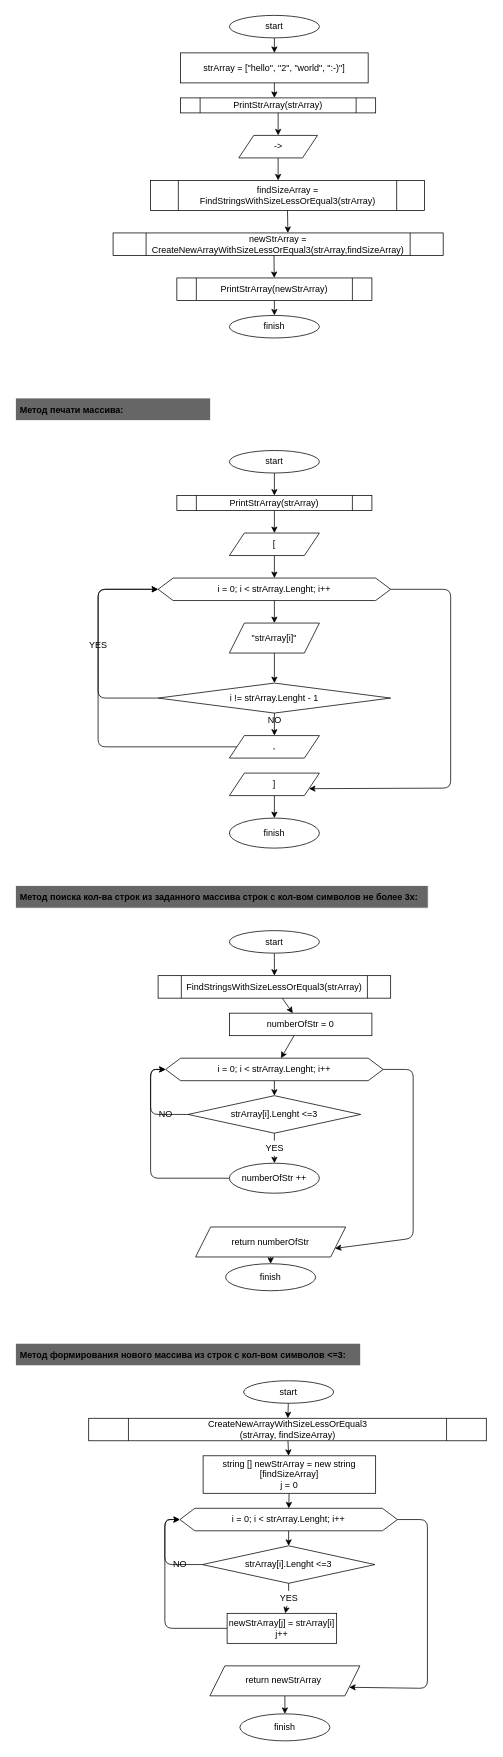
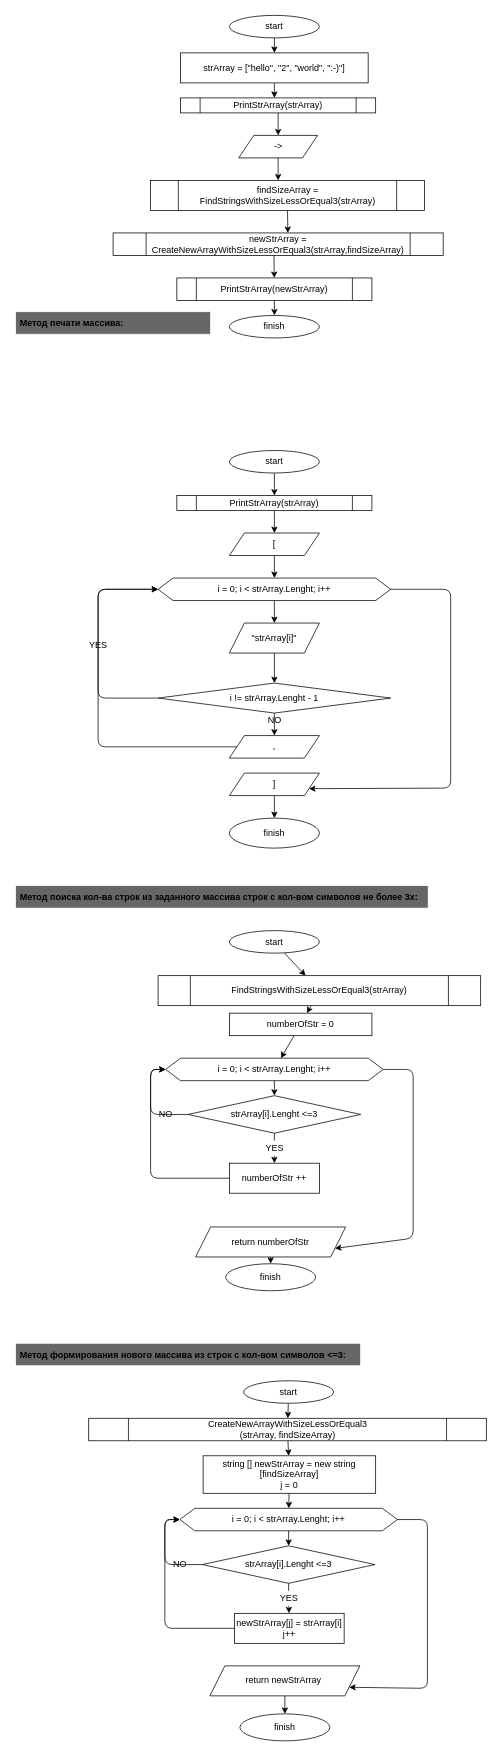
  <mxCell id="0" />
  <mxCell id="1" parent="0" />
  <mxCell id="2" value="" style="edgeStyle=none;html=1;" edge="1" parent="1" source="3" target="8"><mxGeometry relative="1" as="geometry" /></mxCell>
  <mxCell id="3" value="start" style="ellipse;whiteSpace=wrap;html=1;" vertex="1" parent="1"><mxGeometry x="305" y="20" width="120" height="30" as="geometry" /></mxCell>
  <mxCell id="4" style="edgeStyle=none;html=1;" edge="1" parent="1" source="6"><mxGeometry relative="1" as="geometry"><mxPoint x="370" y="130" as="targetPoint" /></mxGeometry></mxCell>
  <mxCell id="5" value="" style="edgeStyle=none;html=1;entryX=0.5;entryY=0;entryDx=0;entryDy=0;" edge="1" parent="1" source="6" target="10"><mxGeometry relative="1" as="geometry" /></mxCell>
  <mxCell id="6" value="PrintStrArray(strArray)" style="shape=process;whiteSpace=wrap;html=1;backgroundOutline=1;" vertex="1" parent="1"><mxGeometry x="240" y="130" width="260" height="20" as="geometry" /></mxCell>
  <mxCell id="7" value="" style="edgeStyle=none;html=1;" edge="1" parent="1" source="8"><mxGeometry relative="1" as="geometry"><mxPoint x="365" y="130" as="targetPoint" /></mxGeometry></mxCell>
  <mxCell id="8" value="&lt;span&gt;strArray = [&quot;hello&quot;, &quot;2&quot;, &quot;world&quot;, &quot;:-)&quot;]&lt;/span&gt;" style="rounded=0;whiteSpace=wrap;html=1;" vertex="1" parent="1"><mxGeometry x="240" y="70" width="250" height="40" as="geometry" /></mxCell>
  <mxCell id="9" value="" style="edgeStyle=none;html=1;" edge="1" parent="1" source="10"><mxGeometry relative="1" as="geometry"><mxPoint x="370" y="240" as="targetPoint" /></mxGeometry></mxCell>
  <mxCell id="10" value="-&amp;gt;" style="shape=parallelogram;perimeter=parallelogramPerimeter;whiteSpace=wrap;html=1;fixedSize=1;" vertex="1" parent="1"><mxGeometry x="317.5" y="180" width="105" height="30" as="geometry" /></mxCell>
  <mxCell id="11" value="" style="edgeStyle=none;html=1;exitX=0.5;exitY=1;exitDx=0;exitDy=0;" edge="1" parent="1" source="12"><mxGeometry relative="1" as="geometry"><mxPoint x="383" y="310" as="targetPoint" /><Array as="points"><mxPoint x="383" y="310" /></Array></mxGeometry></mxCell>
  <mxCell id="12" value="findSizeArray = FindStringsWithSizeLessOrEqual3(strArray)" style="shape=process;whiteSpace=wrap;html=1;backgroundOutline=1;" vertex="1" parent="1"><mxGeometry x="200" y="240" width="365" height="40" as="geometry" /></mxCell>
  <mxCell id="13" value="newStrArray = CreateNewArrayWithSizeLessOrEqual3(strArray,findSizeArray)" style="shape=process;whiteSpace=wrap;html=1;backgroundOutline=1;" vertex="1" parent="1"><mxGeometry x="150" y="310" width="440" height="30" as="geometry" /></mxCell>
  <mxCell id="14" value="" style="edgeStyle=none;html=1;" edge="1" parent="1" source="15" target="16"><mxGeometry relative="1" as="geometry" /></mxCell>
  <mxCell id="15" value="PrintStrArray(newStrArray)" style="shape=process;whiteSpace=wrap;html=1;backgroundOutline=1;" vertex="1" parent="1"><mxGeometry x="235" y="370" width="260" height="30" as="geometry" /></mxCell>
  <mxCell id="16" value="finish" style="ellipse;whiteSpace=wrap;html=1;" vertex="1" parent="1"><mxGeometry x="305" y="420" width="120" height="30" as="geometry" /></mxCell>
  <mxCell id="17" value="" style="edgeStyle=none;html=1;" edge="1" parent="1"><mxGeometry relative="1" as="geometry"><mxPoint x="364.5" y="340" as="sourcePoint" /><mxPoint x="364.8" y="370" as="targetPoint" /></mxGeometry></mxCell>
- <mxCell id="18" value="Метод печати массива:" style="text;strokeColor=#FFFFFF;fillColor=#666666;align=left;verticalAlign=middle;spacingLeft=4;spacingRight=4;overflow=hidden;points=[[0,0.5],[1,0.5]];portConstraint=eastwest;rotatable=0;fontStyle=1" vertex="1" parent="1"><mxGeometry x="20" y="530" width="260" height="30" as="geometry" /></mxCell>
+ <mxCell id="18" value="Метод печати массива:" style="text;strokeColor=#FFFFFF;fillColor=#666666;align=left;verticalAlign=middle;spacingLeft=4;spacingRight=4;overflow=hidden;points=[[0,0.5],[1,0.5]];portConstraint=eastwest;rotatable=0;fontStyle=1" vertex="1" parent="1"><mxGeometry x="20" y="415" width="260" height="30" as="geometry" /></mxCell>
  <mxCell id="19" value="" style="edgeStyle=none;html=1;" edge="1" parent="1" source="20"><mxGeometry relative="1" as="geometry"><mxPoint x="365" y="660" as="targetPoint" /></mxGeometry></mxCell>
  <mxCell id="20" value="start" style="ellipse;whiteSpace=wrap;html=1;" vertex="1" parent="1"><mxGeometry x="305" y="600" width="120" height="30" as="geometry" /></mxCell>
  <mxCell id="21" value="" style="edgeStyle=none;html=1;" edge="1" parent="1" source="22" target="24"><mxGeometry relative="1" as="geometry" /></mxCell>
  <mxCell id="22" value="PrintStrArray(strArray)" style="shape=process;whiteSpace=wrap;html=1;backgroundOutline=1;" vertex="1" parent="1"><mxGeometry x="235" y="660" width="260" height="20" as="geometry" /></mxCell>
  <mxCell id="23" value="" style="edgeStyle=none;html=1;" edge="1" parent="1" source="24" target="27"><mxGeometry relative="1" as="geometry" /></mxCell>
  <mxCell id="24" value="[" style="shape=parallelogram;perimeter=parallelogramPerimeter;whiteSpace=wrap;html=1;fixedSize=1;" vertex="1" parent="1"><mxGeometry x="305" y="710" width="120" height="30" as="geometry" /></mxCell>
  <mxCell id="25" value="" style="edgeStyle=none;html=1;" edge="1" parent="1" source="27" target="29"><mxGeometry relative="1" as="geometry" /></mxCell>
  <mxCell id="26" style="edgeStyle=none;html=1;exitX=1;exitY=0.5;exitDx=0;exitDy=0;entryX=1;entryY=0.75;entryDx=0;entryDy=0;" edge="1" parent="1" source="27" target="38"><mxGeometry relative="1" as="geometry"><mxPoint x="420" y="1050" as="targetPoint" /><Array as="points"><mxPoint x="600" y="785" /><mxPoint x="600" y="1050" /></Array></mxGeometry></mxCell>
  <mxCell id="27" value="i = 0; i &amp;lt; strArray.Lenght; i++" style="shape=hexagon;perimeter=hexagonPerimeter2;whiteSpace=wrap;html=1;fixedSize=1;" vertex="1" parent="1"><mxGeometry x="210" y="770" width="310" height="30" as="geometry" /></mxCell>
  <mxCell id="28" value="" style="edgeStyle=none;html=1;" edge="1" parent="1" source="29" target="32"><mxGeometry relative="1" as="geometry" /></mxCell>
  <mxCell id="29" value="&quot;strArray[i]&quot;" style="shape=parallelogram;perimeter=parallelogramPerimeter;whiteSpace=wrap;html=1;fixedSize=1;" vertex="1" parent="1"><mxGeometry x="305" y="830" width="120" height="40" as="geometry" /></mxCell>
  <mxCell id="30" value="" style="edgeStyle=none;html=1;" edge="1" parent="1" source="32" target="34"><mxGeometry relative="1" as="geometry" /></mxCell>
  <mxCell id="31" style="edgeStyle=none;html=1;exitX=0;exitY=0.5;exitDx=0;exitDy=0;entryX=0;entryY=0.5;entryDx=0;entryDy=0;" edge="1" parent="1" source="32" target="27"><mxGeometry relative="1" as="geometry"><Array as="points"><mxPoint x="130" y="930" /><mxPoint x="130" y="785" /></Array></mxGeometry></mxCell>
  <mxCell id="32" value="i != strArray.Lenght - 1" style="rhombus;whiteSpace=wrap;html=1;" vertex="1" parent="1"><mxGeometry x="210" y="910" width="310" height="40" as="geometry" /></mxCell>
  <mxCell id="33" style="edgeStyle=none;html=1;exitX=0;exitY=0.5;exitDx=0;exitDy=0;entryX=0;entryY=0.5;entryDx=0;entryDy=0;" edge="1" parent="1" source="34" target="27"><mxGeometry relative="1" as="geometry"><Array as="points"><mxPoint x="130" y="995" /><mxPoint x="130" y="880" /><mxPoint x="130" y="785" /></Array></mxGeometry></mxCell>
  <mxCell id="34" value="," style="shape=parallelogram;perimeter=parallelogramPerimeter;whiteSpace=wrap;html=1;fixedSize=1;" vertex="1" parent="1"><mxGeometry x="305" y="980" width="120" height="30" as="geometry" /></mxCell>
  <mxCell id="35" value="YES" style="text;html=1;align=center;verticalAlign=middle;resizable=0;points=[];autosize=1;strokeColor=none;fillColor=none;" vertex="1" parent="1"><mxGeometry x="110" y="850" width="40" height="20" as="geometry" /></mxCell>
  <mxCell id="36" value="NO" style="text;html=1;align=center;verticalAlign=middle;resizable=0;points=[];autosize=1;strokeColor=none;fillColor=none;" vertex="1" parent="1"><mxGeometry x="350" y="950" width="30" height="20" as="geometry" /></mxCell>
  <mxCell id="37" value="" style="edgeStyle=none;html=1;" edge="1" parent="1" source="38" target="39"><mxGeometry relative="1" as="geometry" /></mxCell>
  <mxCell id="38" value="]" style="shape=parallelogram;perimeter=parallelogramPerimeter;whiteSpace=wrap;html=1;fixedSize=1;" vertex="1" parent="1"><mxGeometry x="305" y="1030" width="120" height="30" as="geometry" /></mxCell>
  <mxCell id="39" value="finish" style="ellipse;whiteSpace=wrap;html=1;" vertex="1" parent="1"><mxGeometry x="305" y="1090" width="120" height="40" as="geometry" /></mxCell>
  <mxCell id="40" value="Метод поиска кол-ва строк из заданного массива строк с кол-вом символов не более 3х:" style="text;strokeColor=#FFFFFF;fillColor=#666666;align=left;verticalAlign=middle;spacingLeft=4;spacingRight=4;overflow=hidden;points=[[0,0.5],[1,0.5]];portConstraint=eastwest;rotatable=0;fontStyle=1" vertex="1" parent="1"><mxGeometry x="20" y="1180" width="550" height="30" as="geometry" /></mxCell>
  <mxCell id="41" value="" style="edgeStyle=none;html=1;" edge="1" parent="1" source="42" target="44"><mxGeometry relative="1" as="geometry" /></mxCell>
  <mxCell id="42" value="start" style="ellipse;whiteSpace=wrap;html=1;" vertex="1" parent="1"><mxGeometry x="305" y="1240" width="120" height="30" as="geometry" /></mxCell>
  <mxCell id="43" value="" style="edgeStyle=none;html=1;" edge="1" parent="1" source="44" target="46"><mxGeometry relative="1" as="geometry" /></mxCell>
- <mxCell id="44" value="&lt;span&gt;FindStringsWithSizeLessOrEqual3(strArray)&lt;/span&gt;" style="shape=process;whiteSpace=wrap;html=1;backgroundOutline=1;" vertex="1" parent="1"><mxGeometry x="210" y="1300" width="310" height="30" as="geometry" /></mxCell>
+ <mxCell id="44" value="&lt;span&gt;FindStringsWithSizeLessOrEqual3(strArray)&lt;/span&gt;" style="shape=process;whiteSpace=wrap;html=1;backgroundOutline=1;" vertex="1" parent="1"><mxGeometry x="210" y="1300" width="430" height="40" as="geometry" /></mxCell>
  <mxCell id="45" value="" style="edgeStyle=none;html=1;" edge="1" parent="1" source="46" target="49"><mxGeometry relative="1" as="geometry" /></mxCell>
  <mxCell id="46" value="numberOfStr = 0" style="whiteSpace=wrap;html=1;" vertex="1" parent="1"><mxGeometry x="305" y="1350" width="190" height="30" as="geometry" /></mxCell>
  <mxCell id="47" value="" style="edgeStyle=none;html=1;" edge="1" parent="1" source="49" target="52"><mxGeometry relative="1" as="geometry" /></mxCell>
  <mxCell id="48" style="edgeStyle=none;html=1;exitX=1;exitY=0.5;exitDx=0;exitDy=0;entryX=1;entryY=0.75;entryDx=0;entryDy=0;" edge="1" parent="1" source="49" target="59"><mxGeometry relative="1" as="geometry"><Array as="points"><mxPoint x="550" y="1425" /><mxPoint x="550" y="1650" /></Array></mxGeometry></mxCell>
  <mxCell id="49" value="&lt;span&gt;i = 0; i &amp;lt; strArray.Lenght; i++&lt;/span&gt;" style="shape=hexagon;perimeter=hexagonPerimeter2;whiteSpace=wrap;html=1;fixedSize=1;" vertex="1" parent="1"><mxGeometry x="220" y="1410" width="290" height="30" as="geometry" /></mxCell>
  <mxCell id="50" value="" style="edgeStyle=none;html=1;startArrow=none;" edge="1" parent="1" source="55" target="54"><mxGeometry relative="1" as="geometry" /></mxCell>
  <mxCell id="51" style="edgeStyle=none;html=1;entryX=0;entryY=0.5;entryDx=0;entryDy=0;exitX=0;exitY=0.5;exitDx=0;exitDy=0;" edge="1" parent="1" source="52" target="49"><mxGeometry relative="1" as="geometry"><Array as="points"><mxPoint x="200" y="1485" /><mxPoint x="200" y="1425" /></Array></mxGeometry></mxCell>
  <mxCell id="52" value="strArray[i].Lenght &amp;lt;=3" style="rhombus;whiteSpace=wrap;html=1;" vertex="1" parent="1"><mxGeometry x="250" y="1460" width="230" height="50" as="geometry" /></mxCell>
  <mxCell id="53" style="edgeStyle=none;html=1;entryX=0;entryY=0.5;entryDx=0;entryDy=0;" edge="1" parent="1" source="54" target="49"><mxGeometry relative="1" as="geometry"><Array as="points"><mxPoint x="200" y="1570" /><mxPoint x="200" y="1425" /></Array></mxGeometry></mxCell>
- <mxCell id="54" value="&lt;span&gt;numberOfStr ++&lt;/span&gt;" style="ellipse;whiteSpace=wrap;html=1;" vertex="1" parent="1"><mxGeometry x="305" y="1550" width="120" height="40" as="geometry" /></mxCell>
+ <mxCell id="54" value="&lt;span&gt;numberOfStr ++&lt;/span&gt;" style="whiteSpace=wrap;html=1;" vertex="1" parent="1"><mxGeometry x="305" y="1550" width="120" height="40" as="geometry" /></mxCell>
  <mxCell id="55" value="YES" style="text;html=1;align=center;verticalAlign=middle;resizable=0;points=[];autosize=1;strokeColor=none;fillColor=none;" vertex="1" parent="1"><mxGeometry x="345" y="1520" width="40" height="20" as="geometry" /></mxCell>
  <mxCell id="56" value="" style="edgeStyle=none;html=1;endArrow=none;" edge="1" parent="1" source="52" target="55"><mxGeometry relative="1" as="geometry"><mxPoint x="365" y="1510" as="sourcePoint" /><mxPoint x="365" y="1550" as="targetPoint" /></mxGeometry></mxCell>
  <mxCell id="57" value="NO" style="text;html=1;align=center;verticalAlign=middle;resizable=0;points=[];autosize=1;strokeColor=none;fillColor=none;" vertex="1" parent="1"><mxGeometry x="205" y="1475" width="30" height="20" as="geometry" /></mxCell>
  <mxCell id="58" value="" style="edgeStyle=none;html=1;" edge="1" parent="1" source="59" target="60"><mxGeometry relative="1" as="geometry" /></mxCell>
  <mxCell id="59" value="return numberOfStr" style="shape=parallelogram;perimeter=parallelogramPerimeter;whiteSpace=wrap;html=1;fixedSize=1;" vertex="1" parent="1"><mxGeometry x="260" y="1635" width="200" height="40" as="geometry" /></mxCell>
  <mxCell id="60" value="finish" style="ellipse;whiteSpace=wrap;html=1;" vertex="1" parent="1"><mxGeometry x="300" y="1684" width="120" height="36" as="geometry" /></mxCell>
  <mxCell id="61" value="Метод формирования нового массива из строк с кол-вом символов &lt;=3: " style="text;strokeColor=#FFFFFF;fillColor=#666666;align=left;verticalAlign=middle;spacingLeft=4;spacingRight=4;overflow=hidden;points=[[0,0.5],[1,0.5]];portConstraint=eastwest;rotatable=0;fontStyle=1" vertex="1" parent="1"><mxGeometry x="20" y="1790" width="460" height="30" as="geometry" /></mxCell>
  <mxCell id="62" value="" style="edgeStyle=none;html=1;" edge="1" parent="1" source="63" target="65"><mxGeometry relative="1" as="geometry" /></mxCell>
  <mxCell id="63" value="start" style="ellipse;whiteSpace=wrap;html=1;" vertex="1" parent="1"><mxGeometry x="324" y="1840" width="120" height="30" as="geometry" /></mxCell>
  <mxCell id="64" value="" style="edgeStyle=none;html=1;" edge="1" parent="1" source="65" target="67"><mxGeometry relative="1" as="geometry" /></mxCell>
  <mxCell id="65" value="CreateNewArrayWithSizeLessOrEqual3&lt;br&gt;(strArray, findSizeArray)" style="shape=process;whiteSpace=wrap;html=1;backgroundOutline=1;" vertex="1" parent="1"><mxGeometry x="117.5" y="1890" width="530" height="30" as="geometry" /></mxCell>
  <mxCell id="66" value="" style="edgeStyle=none;html=1;" edge="1" parent="1" source="67" target="70"><mxGeometry relative="1" as="geometry" /></mxCell>
  <mxCell id="67" value="string [] newStrArray = new string [findSizeArray]&lt;br&gt;j = 0" style="whiteSpace=wrap;html=1;" vertex="1" parent="1"><mxGeometry x="270" y="1940" width="230" height="50" as="geometry" /></mxCell>
  <mxCell id="68" value="" style="edgeStyle=none;html=1;" edge="1" parent="1" source="70" target="73"><mxGeometry relative="1" as="geometry" /></mxCell>
  <mxCell id="69" style="edgeStyle=none;html=1;exitX=1;exitY=0.5;exitDx=0;exitDy=0;entryX=1;entryY=0.75;entryDx=0;entryDy=0;" edge="1" parent="1" source="70" target="80"><mxGeometry relative="1" as="geometry"><Array as="points"><mxPoint x="569" y="2025" /><mxPoint x="569" y="2250" /></Array></mxGeometry></mxCell>
  <mxCell id="70" value="&lt;span&gt;i = 0; i &amp;lt; strArray.Lenght; i++&lt;/span&gt;" style="shape=hexagon;perimeter=hexagonPerimeter2;whiteSpace=wrap;html=1;fixedSize=1;" vertex="1" parent="1"><mxGeometry x="239" y="2010" width="290" height="30" as="geometry" /></mxCell>
  <mxCell id="71" value="" style="edgeStyle=none;html=1;startArrow=none;" edge="1" parent="1" source="76" target="75"><mxGeometry relative="1" as="geometry" /></mxCell>
  <mxCell id="72" style="edgeStyle=none;html=1;entryX=0;entryY=0.5;entryDx=0;entryDy=0;exitX=0;exitY=0.5;exitDx=0;exitDy=0;" edge="1" parent="1" source="73" target="70"><mxGeometry relative="1" as="geometry"><Array as="points"><mxPoint x="219" y="2085" /><mxPoint x="219" y="2025" /></Array></mxGeometry></mxCell>
  <mxCell id="73" value="strArray[i].Lenght &amp;lt;=3" style="rhombus;whiteSpace=wrap;html=1;" vertex="1" parent="1"><mxGeometry x="269" y="2060" width="230" height="50" as="geometry" /></mxCell>
  <mxCell id="74" style="edgeStyle=none;html=1;entryX=0;entryY=0.5;entryDx=0;entryDy=0;" edge="1" parent="1" source="75" target="70"><mxGeometry relative="1" as="geometry"><Array as="points"><mxPoint x="219" y="2170" /><mxPoint x="219" y="2025" /></Array></mxGeometry></mxCell>
- <mxCell id="75" value="newStrArray[j] = strArray[i]&lt;br&gt;j++" style="whiteSpace=wrap;html=1;" vertex="1" parent="1"><mxGeometry x="302" y="2150" width="146" height="40" as="geometry" /></mxCell>
+ <mxCell id="75" value="newStrArray[j] = strArray[i]&lt;br&gt;j++" style="whiteSpace=wrap;html=1;" vertex="1" parent="1"><mxGeometry x="312" y="2150" width="146" height="40" as="geometry" /></mxCell>
  <mxCell id="76" value="YES" style="text;html=1;align=center;verticalAlign=middle;resizable=0;points=[];autosize=1;strokeColor=none;fillColor=none;" vertex="1" parent="1"><mxGeometry x="364" y="2120" width="40" height="20" as="geometry" /></mxCell>
  <mxCell id="77" value="" style="edgeStyle=none;html=1;endArrow=none;" edge="1" parent="1" source="73" target="76"><mxGeometry relative="1" as="geometry"><mxPoint x="384" y="2110" as="sourcePoint" /><mxPoint x="384" y="2150" as="targetPoint" /></mxGeometry></mxCell>
  <mxCell id="78" value="NO" style="text;html=1;align=center;verticalAlign=middle;resizable=0;points=[];autosize=1;strokeColor=none;fillColor=none;" vertex="1" parent="1"><mxGeometry x="224" y="2075" width="30" height="20" as="geometry" /></mxCell>
  <mxCell id="79" value="" style="edgeStyle=none;html=1;" edge="1" parent="1" source="80" target="81"><mxGeometry relative="1" as="geometry" /></mxCell>
  <mxCell id="80" value="return newStrArray&amp;nbsp;" style="shape=parallelogram;perimeter=parallelogramPerimeter;whiteSpace=wrap;html=1;fixedSize=1;" vertex="1" parent="1"><mxGeometry x="279" y="2220" width="200" height="40" as="geometry" /></mxCell>
  <mxCell id="81" value="finish" style="ellipse;whiteSpace=wrap;html=1;" vertex="1" parent="1"><mxGeometry x="319" y="2284" width="120" height="36" as="geometry" /></mxCell>
